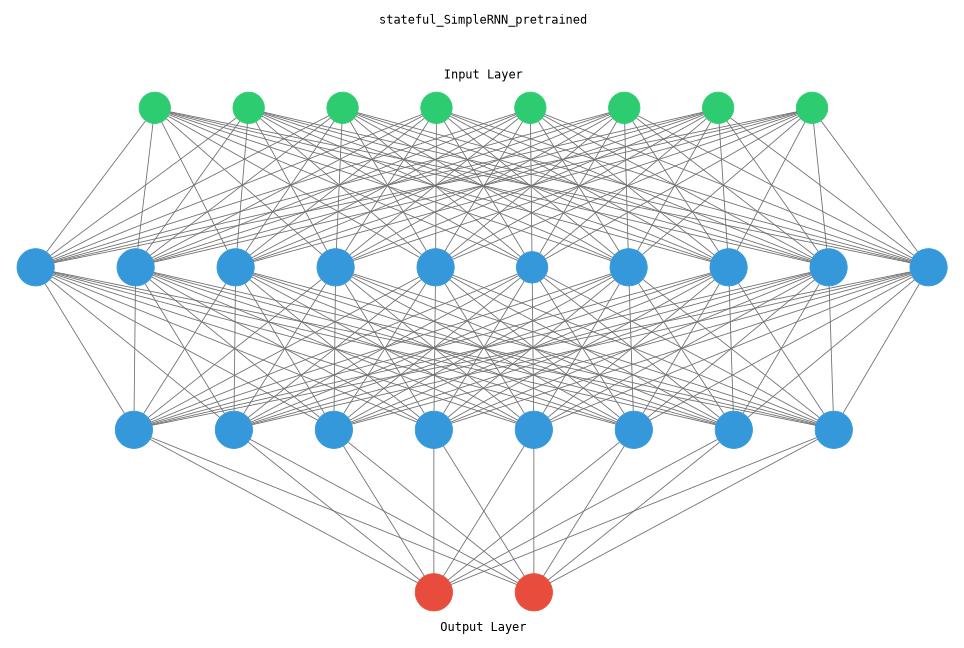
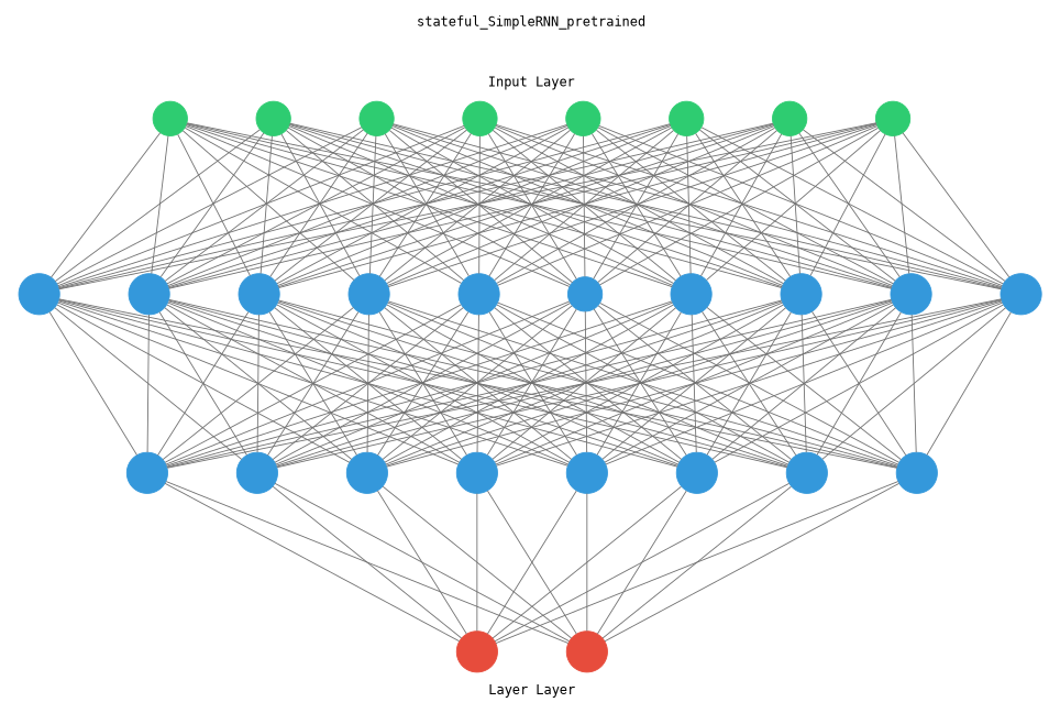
  digraph {
    arrowShape=none
    nodesep=1
    ranksep=2
    splines=false
    fontname="DejaVu Sans Mono"
    node [color="#3498db" fontcolor="#3498db" shape=circle style=filled fontname="DejaVu Sans Mono"]
    edge [arrowhead=none color="#707070" fontname="DejaVu Sans Mono"]
    9
    10
    11
    12
    13
    14
    15
    16
    17
    18
    1 [color="#2ecc71" fontcolor="#2ecc71"]
    2 [color="#2ecc71" fontcolor="#2ecc71"]
    3 [color="#2ecc71" fontcolor="#2ecc71"]
    4 [color="#2ecc71" fontcolor="#2ecc71"]
    5 [color="#2ecc71" fontcolor="#2ecc71"]
    6 [color="#2ecc71" fontcolor="#2ecc71"]
    7 [color="#2ecc71" fontcolor="#2ecc71"]
    8 [color="#2ecc71" fontcolor="#2ecc71"]
    19
    20
    21
    22
    23
    24
    25
    26
    27 [color="#e74c3c" fontcolor="#e74c3c"]
    28 [color="#e74c3c" fontcolor="#e74c3c"]
    subgraph cluster_1 {
      color=white
      labeljust=right
      labelloc=b
      rank=same
      9
      10
      11
      12
      13
      14
      15
      16
      17
      18
    }
    subgraph cluster_2 {
      color=white
      label="stateful_SimpleRNN_pretrained\n\n\n\nInput Layer"
      rank=same
      1
      2
      3
      4
      5
      6
      7
      8
    }
    subgraph cluster_3 {
      color=white
      labeljust=right
      labelloc=b
      rank=same
      19
      20
      21
      22
      23
      24
      25
      26
    }
    subgraph cluster_4 {
      color=white
-     label="Output Layer"
+     label="Layer Layer"
      labeljust=1
      labelloc=bottom
      rank=same
      27
      28
    }
    9 -> 19
    9 -> 20
    9 -> 21
    9 -> 22
    9 -> 23
    9 -> 24
    9 -> 25
    9 -> 26
    10 -> 19
    10 -> 20
    10 -> 21
    10 -> 22
    10 -> 23
    10 -> 24
    10 -> 25
    10 -> 26
    11 -> 19
    11 -> 20
    11 -> 21
    11 -> 22
    11 -> 23
    11 -> 24
    11 -> 25
    11 -> 26
    12 -> 19
    12 -> 20
    12 -> 21
    12 -> 22
    12 -> 23
    12 -> 24
    12 -> 25
    12 -> 26
    13 -> 19
    13 -> 20
    13 -> 21
    13 -> 22
    13 -> 23
    13 -> 24
    13 -> 25
    13 -> 26
    14 -> 19
    14 -> 20
    14 -> 21
    14 -> 22
    14 -> 23
    14 -> 24
    14 -> 25
    14 -> 26
    15 -> 19
    15 -> 20
    15 -> 21
    15 -> 22
    15 -> 23
    15 -> 24
    15 -> 25
    15 -> 26
    16 -> 19
    16 -> 20
    16 -> 21
    16 -> 22
    16 -> 23
    16 -> 24
    16 -> 25
    16 -> 26
    17 -> 19
    17 -> 20
    17 -> 21
    17 -> 22
    17 -> 23
    17 -> 24
    17 -> 25
    17 -> 26
    18 -> 19
    18 -> 20
    18 -> 21
    18 -> 22
    18 -> 23
    18 -> 24
    18 -> 25
    18 -> 26
    1 -> 9
    1 -> 10
    1 -> 11
    1 -> 12
    1 -> 13
    1 -> 14
    1 -> 15
    1 -> 16
    1 -> 17
    1 -> 18
    2 -> 9
    2 -> 10
    2 -> 11
    2 -> 12
    2 -> 13
    2 -> 14
    2 -> 15
    2 -> 16
    2 -> 17
    2 -> 18
    3 -> 9
    3 -> 10
    3 -> 11
    3 -> 12
    3 -> 13
    3 -> 14
    3 -> 15
    3 -> 16
    3 -> 17
    3 -> 18
    4 -> 9
    4 -> 10
    4 -> 11
    4 -> 12
    4 -> 13
    4 -> 14
    4 -> 15
    4 -> 16
    4 -> 17
    4 -> 18
    5 -> 9
    5 -> 10
    5 -> 11
    5 -> 12
    5 -> 13
    5 -> 14
    5 -> 15
    5 -> 16
    5 -> 17
    5 -> 18
    6 -> 9
    6 -> 10
    6 -> 11
    6 -> 12
    6 -> 13
    6 -> 14
    6 -> 15
    6 -> 16
    6 -> 17
    6 -> 18
    7 -> 9
    7 -> 10
    7 -> 11
    7 -> 12
    7 -> 13
    7 -> 14
    7 -> 15
    7 -> 16
    7 -> 17
    7 -> 18
    8 -> 9
    8 -> 10
    8 -> 11
    8 -> 12
    8 -> 13
    8 -> 14
    8 -> 15
    8 -> 16
    8 -> 17
    8 -> 18
    19 -> 27
    19 -> 28
    20 -> 27
    20 -> 28
    21 -> 27
    21 -> 28
    22 -> 27
    22 -> 28
    23 -> 27
    23 -> 28
    24 -> 27
    24 -> 28
    25 -> 27
    25 -> 28
    26 -> 27
    26 -> 28
  }
